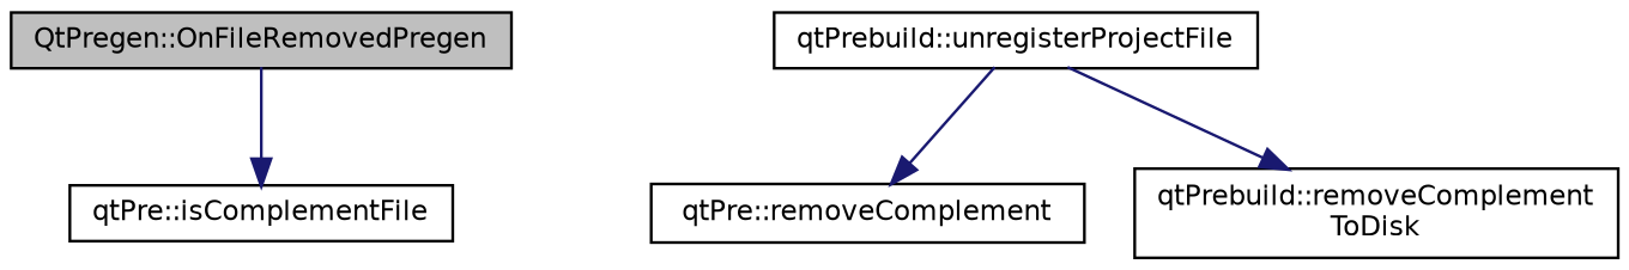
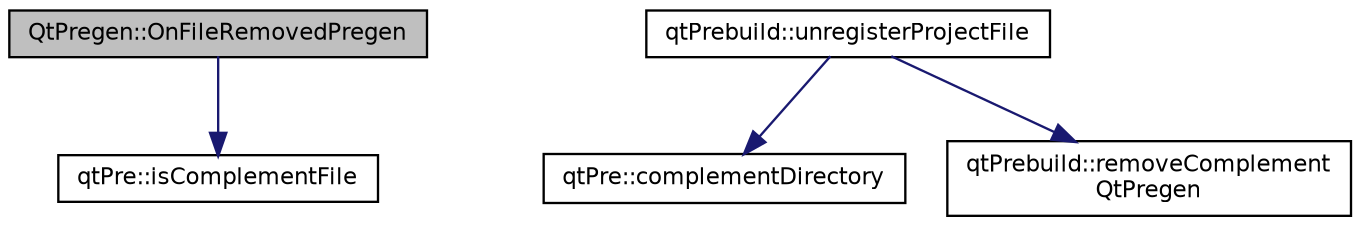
  digraph {
    rankdir=TB
    node [color=black fillcolor=white fontname=Helvetica fontsize=10 shape=record style=filled]
    edge [color=midnightblue fontname=Helvetica fontsize=10 labelfontname=Helvetica labelfontsize=10 style=solid]
    n1 [fillcolor=grey75 fontcolor=black height=0.2 label="QtPregen::OnFileRemovedPregen" width=0.4]
    n2 [height=0.2 label="qtPre::isComplementFile" width=0.4]
    n3 [height=0.2 label="qtPrebuild::unregisterProjectFile" width=0.4]
-   n4 [height=0.2 label="qtPre::removeComplement" width=0.4]
-   n5 [height=0.2 label="qtPrebuild::removeComplement\lToDisk" width=0.4]
+   n4 [height=0.2 label="qtPre::complementDirectory" width=0.4]
+   n5 [height=0.2 label="qtPrebuild::removeComplement\lQtPregen" width=0.4]
    n1 -> n2
    n3 -> n4
    n3 -> n5
  }
